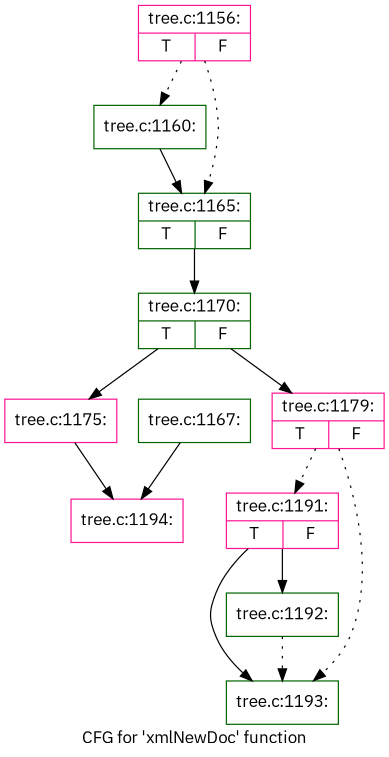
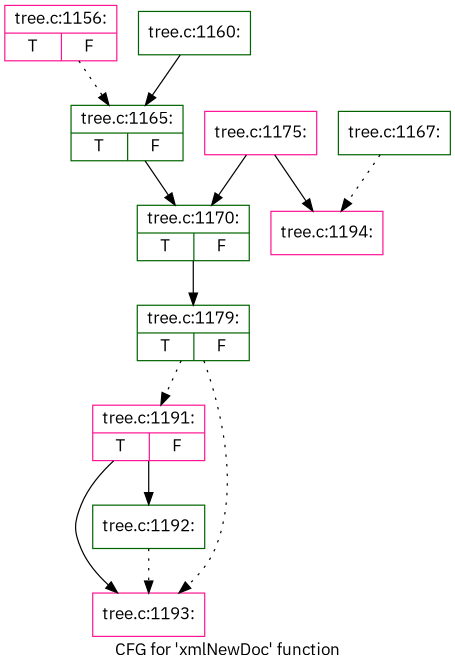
  digraph {
    fontname="IBM Plex Sans"
    label="CFG for 'xmlNewDoc' function"
    node [color=darkgreen fontname="IBM Plex Sans" shape=record]
    edge [fontname="IBM Plex Sans" style=solid]
    n1 [color=deeppink label="{tree.c:1156:|{<s0>T|<s1>F}}"]
    n2 [label="{tree.c:1160:}"]
    n3 [label="{tree.c:1165:|{<s0>T|<s1>F}}"]
    n4 [label="{tree.c:1170:|{<s0>T|<s1>F}}"]
    n5 [label="{tree.c:1167:}"]
    n6 [color=deeppink label="{tree.c:1194:}"]
    n7 [color=deeppink label="{tree.c:1175:}"]
-   n8 [color=deeppink label="{tree.c:1179:|{<s0>T|<s1>F}}"]
+   n8 [label="{tree.c:1179:|{<s0>T|<s1>F}}"]
    n9 [color=deeppink label="{tree.c:1191:|{<s0>T|<s1>F}}"]
-   n10 [label="{tree.c:1193:}"]
+   n10 [color=deeppink label="{tree.c:1193:}"]
    n11 [label="{tree.c:1192:}"]
-   n1 -> n2 [style=dotted]
    n1 -> n3 [style=dotted]
    n2 -> n3
    n3 -> n4
-   n4 -> n7
+   n7 -> n4
    n4 -> n8
-   n5 -> n6
+   n5 -> n6 [style=dotted]
    n7 -> n6
    n8 -> n9 [style=dotted]
    n8 -> n10 [style=dotted]
    n9 -> n10
    n9 -> n11
    n11 -> n10 [style=dotted]
  }
